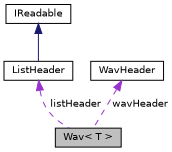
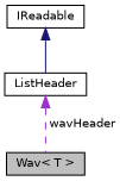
  digraph {
    node [color=black fillcolor=white fontname=Helvetica fontsize=10 shape=record style=filled]
    edge [color=darkorchid3 dir=back fontname=Helvetica fontsize=10 labelfontname=Helvetica labelfontsize=10 style=dashed]
    n1 [fillcolor=grey75 fontcolor=black height=0.2 label="Wav\< T \>" width=0.4]
    n2 [height=0.2 label=IReadable width=0.4]
    n3 [height=0.2 label=ListHeader width=0.4]
-   n4 [height=0.2 label=WavHeader width=0.4]
    n2 -> n3 [color=midnightblue style=solid]
-   n3 -> n1 [label=" listHeader"]
-   n4 -> n1 [label=" wavHeader"]
+   n3 -> n1 [label=" wavHeader"]
  }
